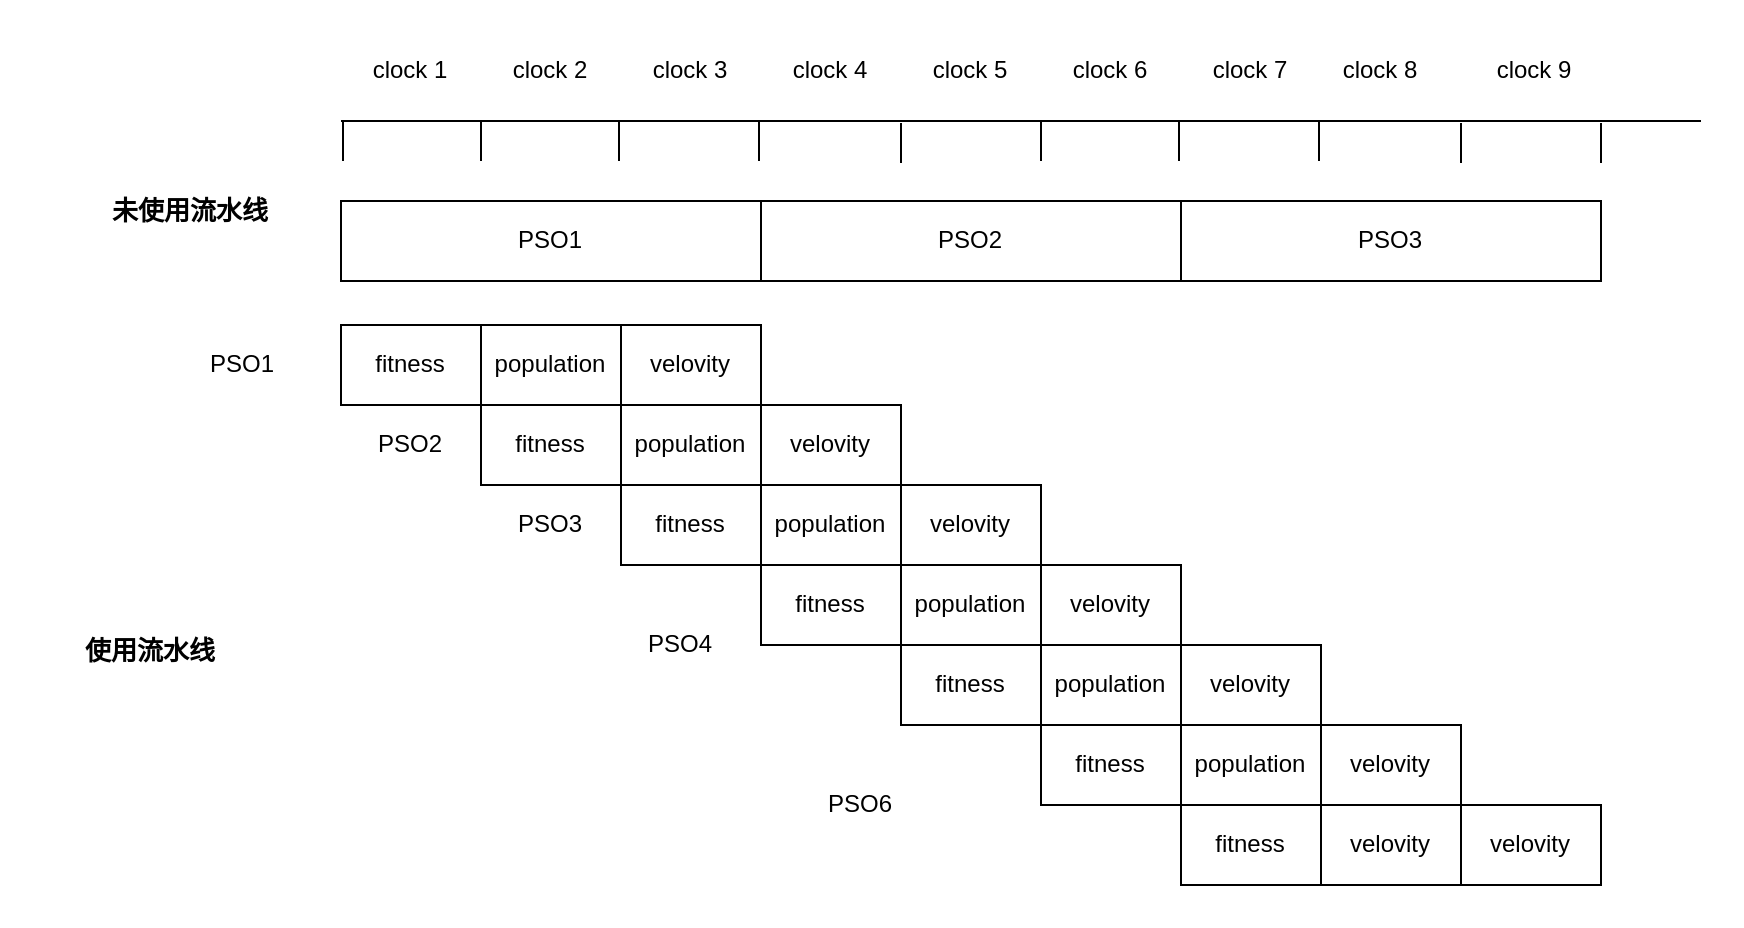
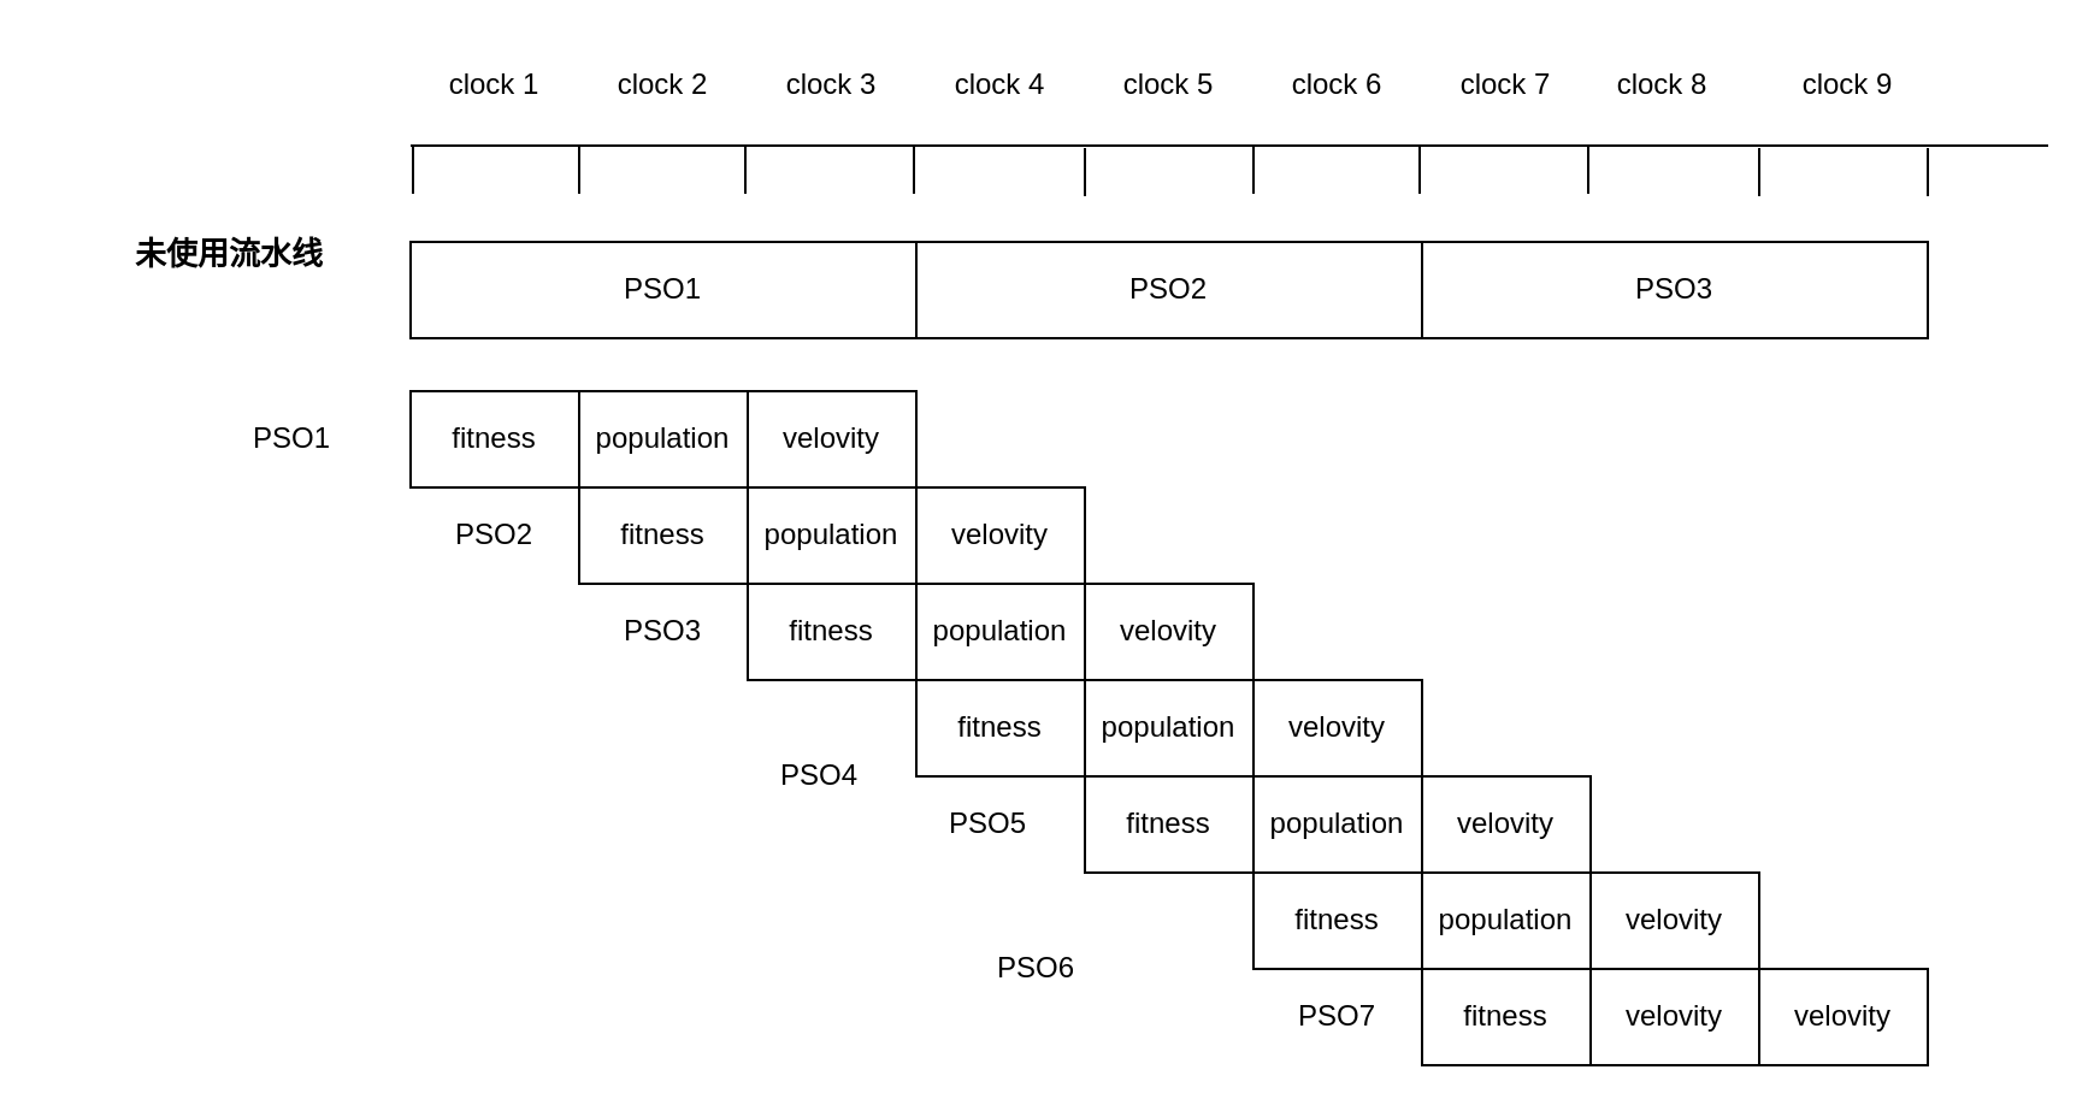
  <mxCell id="0" />
  <mxCell id="1" parent="0" />
  <mxCell id="2" value="PSO1" style="rounded=0;whiteSpace=wrap;html=1;" vertex="1" parent="1"><mxGeometry x="170" y="100" width="210" height="40" as="geometry" /></mxCell>
  <mxCell id="3" value="fitness" style="rounded=0;whiteSpace=wrap;html=1;" vertex="1" parent="1"><mxGeometry x="170" y="162" width="70" height="40" as="geometry" /></mxCell>
  <mxCell id="4" value="population" style="rounded=0;whiteSpace=wrap;html=1;" vertex="1" parent="1"><mxGeometry x="240" y="162" width="70" height="40" as="geometry" /></mxCell>
  <mxCell id="5" value="velovity" style="rounded=0;whiteSpace=wrap;html=1;" vertex="1" parent="1"><mxGeometry x="310" y="162" width="70" height="40" as="geometry" /></mxCell>
  <mxCell id="6" value="fitness" style="rounded=0;whiteSpace=wrap;html=1;" vertex="1" parent="1"><mxGeometry x="240" y="202" width="70" height="40" as="geometry" /></mxCell>
  <mxCell id="7" value="population" style="rounded=0;whiteSpace=wrap;html=1;" vertex="1" parent="1"><mxGeometry x="310" y="202" width="70" height="40" as="geometry" /></mxCell>
  <mxCell id="8" value="velovity" style="rounded=0;whiteSpace=wrap;html=1;" vertex="1" parent="1"><mxGeometry x="380" y="202" width="70" height="40" as="geometry" /></mxCell>
  <mxCell id="9" value="fitness" style="rounded=0;whiteSpace=wrap;html=1;" vertex="1" parent="1"><mxGeometry x="310" y="242" width="70" height="40" as="geometry" /></mxCell>
  <mxCell id="10" value="population" style="rounded=0;whiteSpace=wrap;html=1;" vertex="1" parent="1"><mxGeometry x="380" y="242" width="70" height="40" as="geometry" /></mxCell>
  <mxCell id="11" value="velovity" style="rounded=0;whiteSpace=wrap;html=1;" vertex="1" parent="1"><mxGeometry x="450" y="242" width="70" height="40" as="geometry" /></mxCell>
  <mxCell id="12" value="fitness" style="rounded=0;whiteSpace=wrap;html=1;" vertex="1" parent="1"><mxGeometry x="380" y="282" width="70" height="40" as="geometry" /></mxCell>
  <mxCell id="13" value="population" style="rounded=0;whiteSpace=wrap;html=1;" vertex="1" parent="1"><mxGeometry x="450" y="282" width="70" height="40" as="geometry" /></mxCell>
  <mxCell id="14" value="velovity" style="rounded=0;whiteSpace=wrap;html=1;" vertex="1" parent="1"><mxGeometry x="520" y="282" width="70" height="40" as="geometry" /></mxCell>
  <mxCell id="15" value="PSO2" style="rounded=0;whiteSpace=wrap;html=1;" vertex="1" parent="1"><mxGeometry x="380" y="100" width="210" height="40" as="geometry" /></mxCell>
  <mxCell id="16" value="PSO3" style="rounded=0;whiteSpace=wrap;html=1;" vertex="1" parent="1"><mxGeometry x="590" y="100" width="210" height="40" as="geometry" /></mxCell>
  <mxCell id="17" value="fitness" style="rounded=0;whiteSpace=wrap;html=1;" vertex="1" parent="1"><mxGeometry x="450" y="322" width="70" height="40" as="geometry" /></mxCell>
  <mxCell id="18" value="population" style="rounded=0;whiteSpace=wrap;html=1;" vertex="1" parent="1"><mxGeometry x="520" y="322" width="70" height="40" as="geometry" /></mxCell>
  <mxCell id="19" value="velovity" style="rounded=0;whiteSpace=wrap;html=1;" vertex="1" parent="1"><mxGeometry x="590" y="322" width="70" height="40" as="geometry" /></mxCell>
  <mxCell id="20" value="" style="endArrow=none;html=1;rounded=0;" edge="1" parent="1"><mxGeometry width="50" height="50" relative="1" as="geometry"><mxPoint x="170" y="60" as="sourcePoint" /><mxPoint x="850" y="60" as="targetPoint" /></mxGeometry></mxCell>
  <mxCell id="21" value="" style="endArrow=none;html=1;rounded=0;" edge="1" parent="1"><mxGeometry width="50" height="50" relative="1" as="geometry"><mxPoint x="171" y="80" as="sourcePoint" /><mxPoint x="171" y="60" as="targetPoint" /></mxGeometry></mxCell>
  <mxCell id="22" value="" style="endArrow=none;html=1;rounded=0;" edge="1" parent="1"><mxGeometry width="50" height="50" relative="1" as="geometry"><mxPoint x="240" y="80" as="sourcePoint" /><mxPoint x="240" y="60" as="targetPoint" /></mxGeometry></mxCell>
  <mxCell id="23" value="" style="endArrow=none;html=1;rounded=0;" edge="1" parent="1"><mxGeometry width="50" height="50" relative="1" as="geometry"><mxPoint x="309" y="80" as="sourcePoint" /><mxPoint x="309" y="60" as="targetPoint" /></mxGeometry></mxCell>
  <mxCell id="24" value="" style="endArrow=none;html=1;rounded=0;" edge="1" parent="1"><mxGeometry width="50" height="50" relative="1" as="geometry"><mxPoint x="379" y="80" as="sourcePoint" /><mxPoint x="379" y="60" as="targetPoint" /></mxGeometry></mxCell>
  <mxCell id="25" value="" style="endArrow=none;html=1;rounded=0;" edge="1" parent="1"><mxGeometry width="50" height="50" relative="1" as="geometry"><mxPoint x="450" y="81" as="sourcePoint" /><mxPoint x="450" y="61" as="targetPoint" /></mxGeometry></mxCell>
  <mxCell id="26" value="" style="endArrow=none;html=1;rounded=0;" edge="1" parent="1"><mxGeometry width="50" height="50" relative="1" as="geometry"><mxPoint x="520" y="80" as="sourcePoint" /><mxPoint x="520" y="60" as="targetPoint" /></mxGeometry></mxCell>
  <mxCell id="27" value="" style="endArrow=none;html=1;rounded=0;" edge="1" parent="1"><mxGeometry width="50" height="50" relative="1" as="geometry"><mxPoint x="589" y="80" as="sourcePoint" /><mxPoint x="589" y="60" as="targetPoint" /></mxGeometry></mxCell>
  <mxCell id="28" value="" style="endArrow=none;html=1;rounded=0;" edge="1" parent="1"><mxGeometry width="50" height="50" relative="1" as="geometry"><mxPoint x="659" y="80" as="sourcePoint" /><mxPoint x="659" y="60" as="targetPoint" /></mxGeometry></mxCell>
  <mxCell id="29" value="" style="endArrow=none;html=1;rounded=0;" edge="1" parent="1"><mxGeometry width="50" height="50" relative="1" as="geometry"><mxPoint x="730" y="81" as="sourcePoint" /><mxPoint x="730" y="61" as="targetPoint" /></mxGeometry></mxCell>
  <mxCell id="30" value="clock 1" style="text;html=1;strokeColor=none;fillColor=none;align=center;verticalAlign=middle;whiteSpace=wrap;rounded=0;" vertex="1" parent="1"><mxGeometry x="175" y="20" width="60" height="30" as="geometry" /></mxCell>
  <mxCell id="31" value="clock 2" style="text;html=1;strokeColor=none;fillColor=none;align=center;verticalAlign=middle;whiteSpace=wrap;rounded=0;" vertex="1" parent="1"><mxGeometry x="245" y="20" width="60" height="30" as="geometry" /></mxCell>
  <mxCell id="32" value="clock 3" style="text;html=1;strokeColor=none;fillColor=none;align=center;verticalAlign=middle;whiteSpace=wrap;rounded=0;" vertex="1" parent="1"><mxGeometry x="315" y="20" width="60" height="30" as="geometry" /></mxCell>
  <mxCell id="33" value="clock 4" style="text;html=1;strokeColor=none;fillColor=none;align=center;verticalAlign=middle;whiteSpace=wrap;rounded=0;" vertex="1" parent="1"><mxGeometry x="385" y="20" width="60" height="30" as="geometry" /></mxCell>
  <mxCell id="34" value="clock 5" style="text;html=1;strokeColor=none;fillColor=none;align=center;verticalAlign=middle;whiteSpace=wrap;rounded=0;" vertex="1" parent="1"><mxGeometry x="455" y="20" width="60" height="30" as="geometry" /></mxCell>
  <mxCell id="35" value="clock 6" style="text;html=1;strokeColor=none;fillColor=none;align=center;verticalAlign=middle;whiteSpace=wrap;rounded=0;" vertex="1" parent="1"><mxGeometry x="525" y="20" width="60" height="30" as="geometry" /></mxCell>
  <mxCell id="36" value="clock 7" style="text;html=1;strokeColor=none;fillColor=none;align=center;verticalAlign=middle;whiteSpace=wrap;rounded=0;" vertex="1" parent="1"><mxGeometry x="595" y="20" width="60" height="30" as="geometry" /></mxCell>
  <mxCell id="37" value="clock 8" style="text;html=1;strokeColor=none;fillColor=none;align=center;verticalAlign=middle;whiteSpace=wrap;rounded=0;" vertex="1" parent="1"><mxGeometry x="660" y="20" width="60" height="30" as="geometry" /></mxCell>
  <mxCell id="38" value="" style="endArrow=none;html=1;rounded=0;" edge="1" parent="1"><mxGeometry width="50" height="50" relative="1" as="geometry"><mxPoint x="800" y="81" as="sourcePoint" /><mxPoint x="800" y="61" as="targetPoint" /></mxGeometry></mxCell>
  <mxCell id="39" value="clock 9" style="text;html=1;strokeColor=none;fillColor=none;align=center;verticalAlign=middle;whiteSpace=wrap;rounded=0;" vertex="1" parent="1"><mxGeometry x="737" y="20" width="60" height="30" as="geometry" /></mxCell>
  <mxCell id="40" value="fitness" style="rounded=0;whiteSpace=wrap;html=1;" vertex="1" parent="1"><mxGeometry x="520" y="362" width="70" height="40" as="geometry" /></mxCell>
  <mxCell id="41" value="population" style="rounded=0;whiteSpace=wrap;html=1;" vertex="1" parent="1"><mxGeometry x="590" y="362" width="70" height="40" as="geometry" /></mxCell>
  <mxCell id="42" value="velovity" style="rounded=0;whiteSpace=wrap;html=1;" vertex="1" parent="1"><mxGeometry x="660" y="362" width="70" height="40" as="geometry" /></mxCell>
  <mxCell id="43" value="fitness" style="rounded=0;whiteSpace=wrap;html=1;" vertex="1" parent="1"><mxGeometry x="590" y="402" width="70" height="40" as="geometry" /></mxCell>
  <mxCell id="44" value="velovity" style="rounded=0;whiteSpace=wrap;html=1;" vertex="1" parent="1"><mxGeometry x="660" y="402" width="70" height="40" as="geometry" /></mxCell>
  <mxCell id="45" value="velovity" style="rounded=0;whiteSpace=wrap;html=1;" vertex="1" parent="1"><mxGeometry x="730" y="402" width="70" height="40" as="geometry" /></mxCell>
  <mxCell id="46" value="PSO1" style="text;html=1;strokeColor=none;fillColor=none;align=center;verticalAlign=middle;whiteSpace=wrap;rounded=0;" vertex="1" parent="1"><mxGeometry x="91" y="167" width="60" height="30" as="geometry" /></mxCell>
  <mxCell id="47" value="PSO2" style="text;html=1;strokeColor=none;fillColor=none;align=center;verticalAlign=middle;whiteSpace=wrap;rounded=0;" vertex="1" parent="1"><mxGeometry x="175" y="207" width="60" height="30" as="geometry" /></mxCell>
  <mxCell id="48" value="PSO3" style="text;html=1;strokeColor=none;fillColor=none;align=center;verticalAlign=middle;whiteSpace=wrap;rounded=0;" vertex="1" parent="1"><mxGeometry x="245" y="247" width="60" height="30" as="geometry" /></mxCell>
  <mxCell id="49" value="PSO4" style="text;html=1;strokeColor=none;fillColor=none;align=center;verticalAlign=middle;whiteSpace=wrap;rounded=0;" vertex="1" parent="1"><mxGeometry x="310" y="307" width="60" height="30" as="geometry" /></mxCell>
+ <mxCell id="50" value="PSO5" style="text;html=1;strokeColor=none;fillColor=none;align=center;verticalAlign=middle;whiteSpace=wrap;rounded=0;" vertex="1" parent="1"><mxGeometry x="380" y="327" width="60" height="30" as="geometry" /></mxCell>
  <mxCell id="51" value="PSO6" style="text;html=1;strokeColor=none;fillColor=none;align=center;verticalAlign=middle;whiteSpace=wrap;rounded=0;" vertex="1" parent="1"><mxGeometry x="400" y="387" width="60" height="30" as="geometry" /></mxCell>
+ <mxCell id="52" value="PSO7" style="text;html=1;strokeColor=none;fillColor=none;align=center;verticalAlign=middle;whiteSpace=wrap;rounded=0;" vertex="1" parent="1"><mxGeometry x="525" y="407" width="60" height="30" as="geometry" /></mxCell>
  <mxCell id="53" value="&lt;font style=&quot;font-size: 13px&quot;&gt;&lt;b&gt;未使用流水线&lt;/b&gt;&lt;/font&gt;" style="text;html=1;strokeColor=none;fillColor=none;align=center;verticalAlign=middle;whiteSpace=wrap;rounded=0;" vertex="1" parent="1"><mxGeometry x="40" y="90" width="110" height="30" as="geometry" /></mxCell>
- <mxCell id="54" value="&lt;font style=&quot;font-size: 13px&quot;&gt;&lt;b&gt;使用流水线&lt;/b&gt;&lt;/font&gt;" style="text;html=1;strokeColor=none;fillColor=none;align=center;verticalAlign=middle;whiteSpace=wrap;rounded=0;" vertex="1" parent="1"><mxGeometry x="20" y="310" width="110" height="30" as="geometry" /></mxCell>
